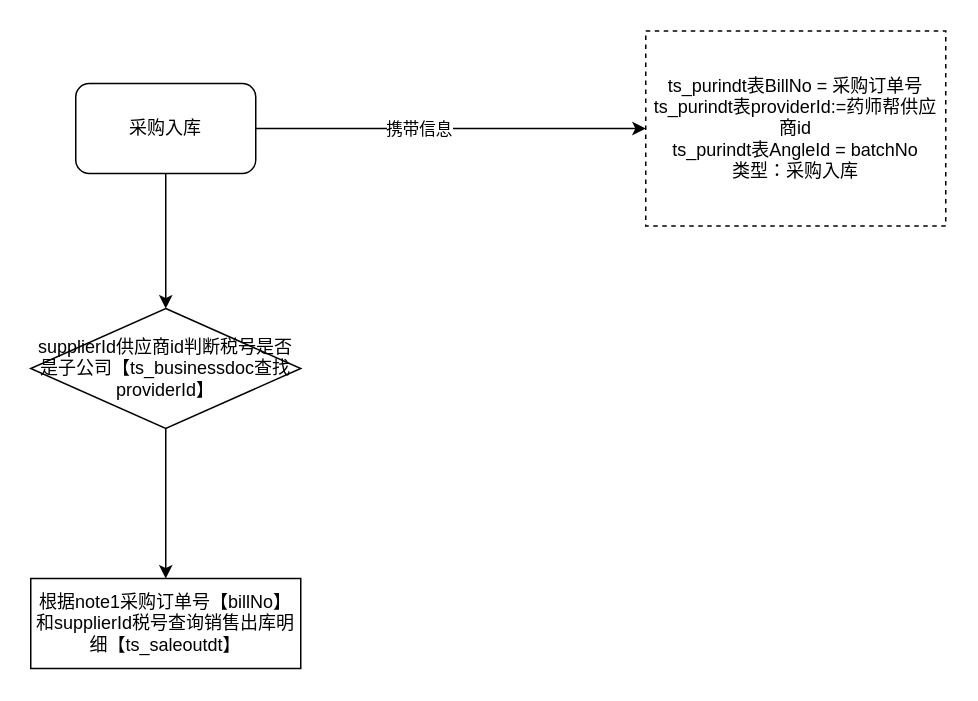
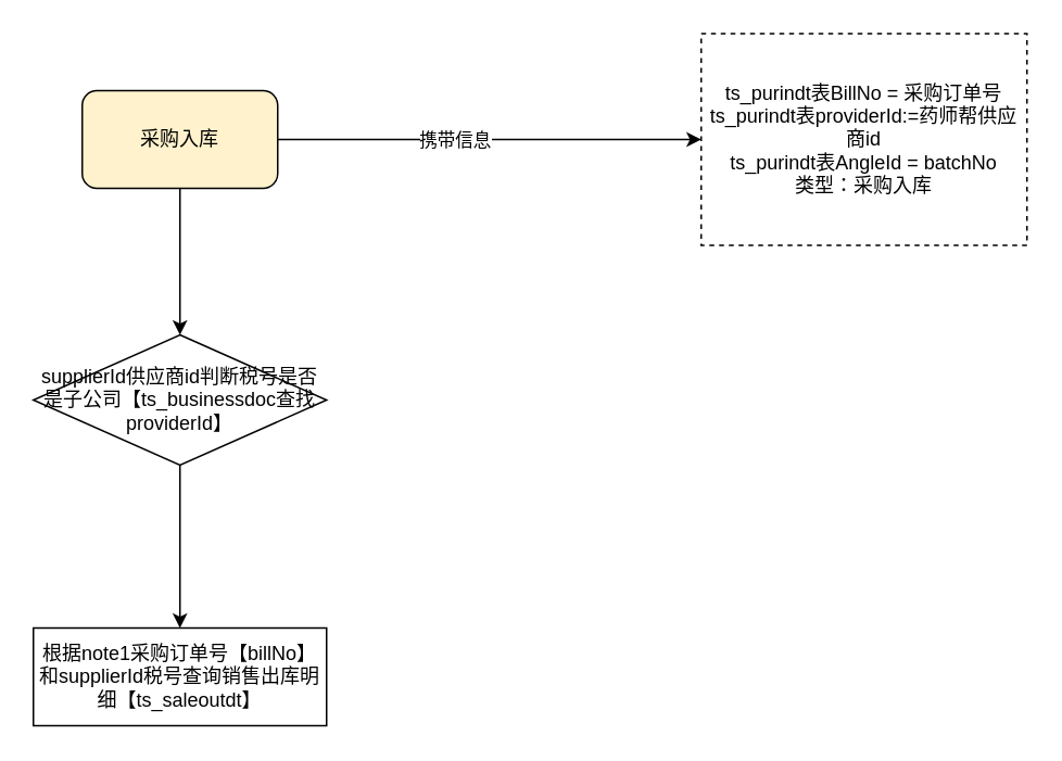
  <mxCell id="0" />
  <mxCell id="1" parent="0" />
  <mxCell id="2" style="edgeStyle=orthogonalEdgeStyle;rounded=0;orthogonalLoop=1;jettySize=auto;html=1;entryX=0;entryY=0.5;entryDx=0;entryDy=0;" edge="1" parent="1" source="5" target="6"><mxGeometry relative="1" as="geometry" /></mxCell>
  <mxCell id="3" value="携带信息" style="edgeLabel;html=1;align=center;verticalAlign=middle;resizable=0;points=[];" vertex="1" connectable="0" parent="2"><mxGeometry x="-0.167" relative="1" as="geometry"><mxPoint as="offset" /></mxGeometry></mxCell>
  <mxCell id="4" style="edgeStyle=orthogonalEdgeStyle;rounded=0;orthogonalLoop=1;jettySize=auto;html=1;" edge="1" parent="1" source="5" target="8"><mxGeometry relative="1" as="geometry" /></mxCell>
- <mxCell id="5" value="采购入库" style="rounded=1;whiteSpace=wrap;html=1;" vertex="1" parent="1"><mxGeometry x="50" y="55" width="120" height="60" as="geometry" /></mxCell>
+ <mxCell id="5" value="采购入库" style="rounded=1;whiteSpace=wrap;html=1;fillColor=#fff2cc;" vertex="1" parent="1"><mxGeometry x="50" y="55" width="120" height="60" as="geometry" /></mxCell>
  <mxCell id="6" value="ts_purindt表BillNo = 采购订单号&lt;br&gt;ts_purindt表providerId:=药师帮供应商id&lt;br&gt;ts_purindt表AngleId = batchNo&lt;br&gt;类型：采购入库" style="rounded=0;whiteSpace=wrap;html=1;dashed=1;" vertex="1" parent="1"><mxGeometry x="430" y="20" width="200" height="130" as="geometry" /></mxCell>
  <mxCell id="7" style="edgeStyle=orthogonalEdgeStyle;rounded=0;orthogonalLoop=1;jettySize=auto;html=1;" edge="1" parent="1" source="8" target="9"><mxGeometry relative="1" as="geometry" /></mxCell>
  <mxCell id="8" value="supplierId供应商id判断税号是否是子公司【ts_businessdoc查找providerId】" style="rhombus;whiteSpace=wrap;html=1;" vertex="1" parent="1"><mxGeometry x="20" y="205" width="180" height="80" as="geometry" /></mxCell>
  <mxCell id="9" value="根据note1采购订单号【billNo】和supplierId税号查询销售出库明细【ts_saleoutdt】" style="rounded=0;whiteSpace=wrap;html=1;" vertex="1" parent="1"><mxGeometry x="20" y="385" width="180" height="60" as="geometry" /></mxCell>
